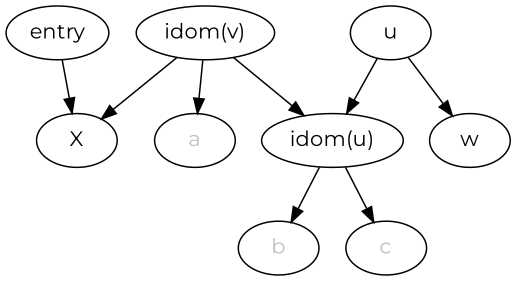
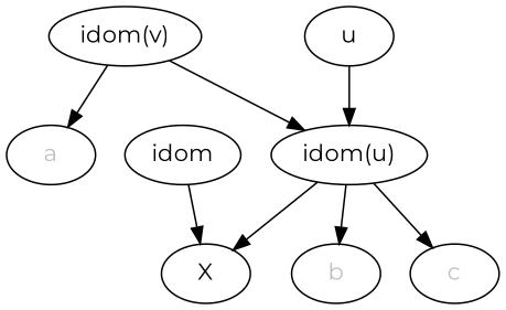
  digraph {
    fontname=Montserrat
    node [fontname=Montserrat]
    edge [fontname=Montserrat]
    n1 [label="idom(v)"]
    X
    a [fontcolor=gray]
    n4 [label="idom(u)"]
-   entry
+   entry [label=idom]
    b [fontcolor=gray]
    c [fontcolor=gray]
    u
-   w
-   n1 -> X
+   n4 -> X
    n1 -> a
    n1 -> n4
    n4 -> b
    n4 -> c
    entry -> X
    u -> n4
-   u -> w
  }
